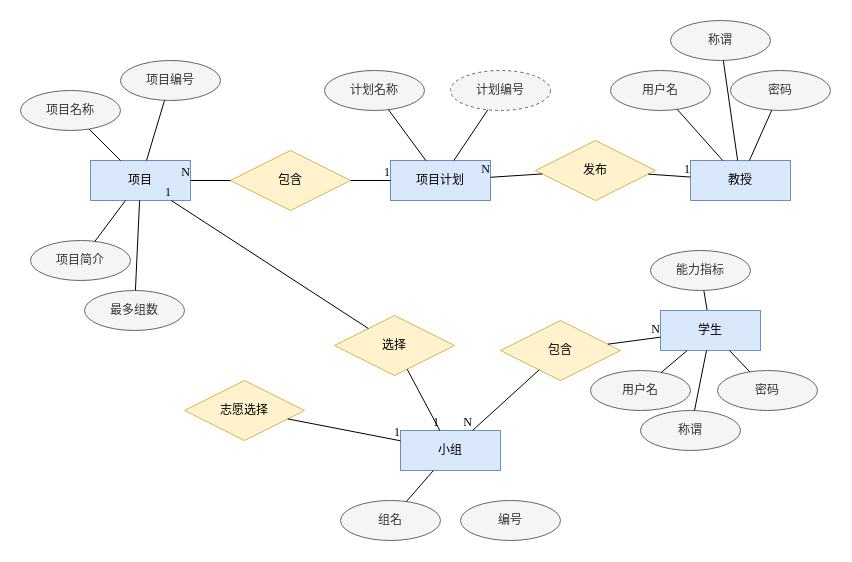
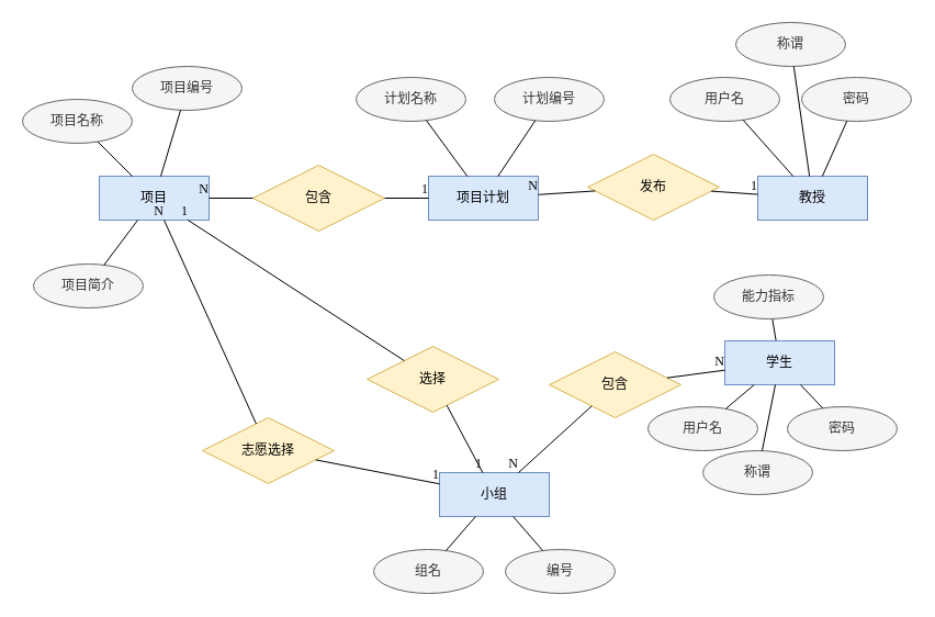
  <mxCell id="0" />
  <mxCell id="1" parent="0" />
  <mxCell id="2" value="项目" style="whiteSpace=wrap;html=1;align=center;fontFamily=&quot;Times New Roman&quot;, SimSun, sans-serif;fillColor=#dae8fc;strokeColor=#6c8ebf;" vertex="1" parent="1"><mxGeometry x="90" y="160" width="100" height="40" as="geometry" /></mxCell>
  <mxCell id="3" value="项目计划" style="whiteSpace=wrap;html=1;align=center;fontFamily=&quot;Times New Roman&quot;, SimSun, sans-serif;fillColor=#dae8fc;strokeColor=#6c8ebf;" vertex="1" parent="1"><mxGeometry x="390" y="160" width="100" height="40" as="geometry" /></mxCell>
  <mxCell id="4" value="教授" style="whiteSpace=wrap;html=1;align=center;fontFamily=&quot;Times New Roman&quot;, SimSun, sans-serif;fillColor=#dae8fc;strokeColor=#6c8ebf;" vertex="1" parent="1"><mxGeometry x="690" y="160" width="100" height="40" as="geometry" /></mxCell>
  <mxCell id="5" value="发布" style="shape=rhombus;perimeter=rhombusPerimeter;whiteSpace=wrap;html=1;align=center;fontFamily=&quot;Times New Roman&quot;, SimSun, sans-serif;fillColor=#fff2cc;strokeColor=#d6b656;" vertex="1" parent="1"><mxGeometry x="535" y="140" width="120" height="60" as="geometry" /></mxCell>
  <mxCell id="6" value="包含" style="shape=rhombus;perimeter=rhombusPerimeter;whiteSpace=wrap;html=1;align=center;fontFamily=&quot;Times New Roman&quot;, SimSun, sans-serif;fillColor=#fff2cc;strokeColor=#d6b656;" vertex="1" parent="1"><mxGeometry x="230" y="150" width="120" height="60" as="geometry" /></mxCell>
- <mxCell id="7" value="最多组数" style="ellipse;whiteSpace=wrap;html=1;align=center;fontFamily=&quot;Times New Roman&quot;, SimSun, sans-serif;fillColor=#f5f5f5;strokeColor=#666666;fontColor=#333333;" vertex="1" parent="1"><mxGeometry x="84" y="290" width="100" height="40" as="geometry" /></mxCell>
  <mxCell id="8" value="项目编号" style="ellipse;whiteSpace=wrap;html=1;align=center;fontFamily=&quot;Times New Roman&quot;, SimSun, sans-serif;fillColor=#f5f5f5;strokeColor=#666666;fontColor=#333333;" vertex="1" parent="1"><mxGeometry x="120" y="60" width="100" height="40" as="geometry" /></mxCell>
  <mxCell id="9" value="项目简介" style="ellipse;whiteSpace=wrap;html=1;align=center;fontFamily=&quot;Times New Roman&quot;, SimSun, sans-serif;fillColor=#f5f5f5;strokeColor=#666666;fontColor=#333333;" vertex="1" parent="1"><mxGeometry x="30" y="240" width="100" height="40" as="geometry" /></mxCell>
  <mxCell id="10" value="项目名称" style="ellipse;whiteSpace=wrap;html=1;align=center;fontFamily=&quot;Times New Roman&quot;, SimSun, sans-serif;fillColor=#f5f5f5;strokeColor=#666666;fontColor=#333333;" vertex="1" parent="1"><mxGeometry x="20" y="90" width="100" height="40" as="geometry" /></mxCell>
  <mxCell id="11" value="" style="endArrow=none;html=1;rounded=0;fontFamily=&quot;Times New Roman&quot;, SimSun, sans-serif;" edge="1" parent="1" source="8" target="2"><mxGeometry relative="1" as="geometry"><mxPoint x="200" y="60" as="sourcePoint" /><mxPoint x="360" y="60" as="targetPoint" /></mxGeometry></mxCell>
  <mxCell id="12" value="" style="endArrow=none;html=1;rounded=0;fontFamily=&quot;Times New Roman&quot;, SimSun, sans-serif;" edge="1" parent="1" source="10" target="2"><mxGeometry relative="1" as="geometry"><mxPoint x="210" y="60" as="sourcePoint" /><mxPoint x="370" y="60" as="targetPoint" /></mxGeometry></mxCell>
  <mxCell id="13" value="" style="endArrow=none;html=1;rounded=0;fontFamily=&quot;Times New Roman&quot;, SimSun, sans-serif;" edge="1" parent="1" source="9" target="2"><mxGeometry relative="1" as="geometry"><mxPoint x="130" y="220" as="sourcePoint" /><mxPoint x="290" y="220" as="targetPoint" /></mxGeometry></mxCell>
- <mxCell id="14" value="" style="endArrow=none;html=1;rounded=0;fontFamily=&quot;Times New Roman&quot;, SimSun, sans-serif;" edge="1" parent="1" source="2" target="7"><mxGeometry relative="1" as="geometry"><mxPoint x="190" y="240" as="sourcePoint" /><mxPoint x="300" y="180" as="targetPoint" /></mxGeometry></mxCell>
  <mxCell id="15" value="" style="endArrow=none;html=1;rounded=0;fontFamily=&quot;Times New Roman&quot;, SimSun, sans-serif;" edge="1" parent="1" source="6" target="2"><mxGeometry relative="1" as="geometry"><mxPoint x="200" y="240" as="sourcePoint" /><mxPoint x="200" y="170" as="targetPoint" /></mxGeometry></mxCell>
  <mxCell id="16" value="N" style="resizable=0;html=1;align=right;verticalAlign=bottom;fontFamily=&quot;Times New Roman&quot;, SimSun, sans-serif;" connectable="0" vertex="1" parent="15"><mxGeometry x="1" relative="1" as="geometry" /></mxCell>
  <mxCell id="17" value="" style="endArrow=none;html=1;rounded=0;fontFamily=&quot;Times New Roman&quot;, SimSun, sans-serif;" edge="1" parent="1" source="6" target="3"><mxGeometry relative="1" as="geometry"><mxPoint x="310" y="250" as="sourcePoint" /><mxPoint x="470" y="250" as="targetPoint" /></mxGeometry></mxCell>
  <mxCell id="18" value="1" style="resizable=0;html=1;align=right;verticalAlign=bottom;fontFamily=&quot;Times New Roman&quot;, SimSun, sans-serif;" connectable="0" vertex="1" parent="17"><mxGeometry x="1" relative="1" as="geometry" /></mxCell>
  <mxCell id="19" value="" style="endArrow=none;html=1;rounded=0;fontFamily=&quot;Times New Roman&quot;, SimSun, sans-serif;" edge="1" parent="1" source="5" target="4"><mxGeometry relative="1" as="geometry"><mxPoint x="360" y="190" as="sourcePoint" /><mxPoint x="660" y="240" as="targetPoint" /></mxGeometry></mxCell>
  <mxCell id="20" value="1" style="resizable=0;html=1;align=right;verticalAlign=bottom;fontFamily=&quot;Times New Roman&quot;, SimSun, sans-serif;" connectable="0" vertex="1" parent="19"><mxGeometry x="1" relative="1" as="geometry" /></mxCell>
  <mxCell id="21" value="" style="endArrow=none;html=1;rounded=0;fontFamily=&quot;Times New Roman&quot;, SimSun, sans-serif;" edge="1" parent="1" source="5" target="3"><mxGeometry relative="1" as="geometry"><mxPoint x="410" y="220" as="sourcePoint" /><mxPoint x="370" y="220" as="targetPoint" /></mxGeometry></mxCell>
  <mxCell id="22" value="N" style="resizable=0;html=1;align=right;verticalAlign=bottom;fontFamily=&quot;Times New Roman&quot;, SimSun, sans-serif;" connectable="0" vertex="1" parent="21"><mxGeometry x="1" relative="1" as="geometry" /></mxCell>
  <mxCell id="23" value="计划名称" style="ellipse;whiteSpace=wrap;html=1;align=center;fontFamily=&quot;Times New Roman&quot;, SimSun, sans-serif;fillColor=#f5f5f5;strokeColor=#666666;fontColor=#333333;" vertex="1" parent="1"><mxGeometry x="324" y="70" width="100" height="40" as="geometry" /></mxCell>
- <mxCell id="24" value="计划编号" style="ellipse;whiteSpace=wrap;html=1;align=center;fontFamily=&quot;Times New Roman&quot;, SimSun, sans-serif;fillColor=#f5f5f5;strokeColor=#666666;fontColor=#333333;dashed=1;" vertex="1" parent="1"><mxGeometry x="450" y="70" width="100" height="40" as="geometry" /></mxCell>
+ <mxCell id="24" value="计划编号" style="ellipse;whiteSpace=wrap;html=1;align=center;fontFamily=&quot;Times New Roman&quot;, SimSun, sans-serif;fillColor=#f5f5f5;strokeColor=#666666;fontColor=#333333;" vertex="1" parent="1"><mxGeometry x="450" y="70" width="100" height="40" as="geometry" /></mxCell>
  <mxCell id="25" value="" style="endArrow=none;html=1;rounded=0;fontFamily=&quot;Times New Roman&quot;, SimSun, sans-serif;" edge="1" parent="1" source="23" target="3"><mxGeometry relative="1" as="geometry"><mxPoint x="400" y="120" as="sourcePoint" /><mxPoint x="560" y="120" as="targetPoint" /></mxGeometry></mxCell>
  <mxCell id="26" value="" style="endArrow=none;html=1;rounded=0;fontFamily=&quot;Times New Roman&quot;, SimSun, sans-serif;" edge="1" parent="1" source="24" target="3"><mxGeometry relative="1" as="geometry"><mxPoint x="425.822" y="109.864" as="sourcePoint" /><mxPoint x="444" y="170" as="targetPoint" /></mxGeometry></mxCell>
  <mxCell id="27" value="用户名" style="ellipse;whiteSpace=wrap;html=1;align=center;fontFamily=&quot;Times New Roman&quot;, SimSun, sans-serif;fillColor=#f5f5f5;strokeColor=#666666;fontColor=#333333;" vertex="1" parent="1"><mxGeometry x="610" y="70" width="100" height="40" as="geometry" /></mxCell>
  <mxCell id="28" value="称谓" style="ellipse;whiteSpace=wrap;html=1;align=center;fontFamily=&quot;Times New Roman&quot;, SimSun, sans-serif;fillColor=#f5f5f5;strokeColor=#666666;fontColor=#333333;" vertex="1" parent="1"><mxGeometry x="670" y="20" width="100" height="40" as="geometry" /></mxCell>
  <mxCell id="29" value="密码" style="ellipse;whiteSpace=wrap;html=1;align=center;fontFamily=&quot;Times New Roman&quot;, SimSun, sans-serif;fillColor=#f5f5f5;strokeColor=#666666;fontColor=#333333;" vertex="1" parent="1"><mxGeometry x="730" y="70" width="100" height="40" as="geometry" /></mxCell>
  <mxCell id="30" value="" style="endArrow=none;html=1;rounded=0;fontFamily=&quot;Times New Roman&quot;, SimSun, sans-serif;" edge="1" parent="1" source="28" target="4"><mxGeometry relative="1" as="geometry"><mxPoint x="550" y="190" as="sourcePoint" /><mxPoint x="710" y="190" as="targetPoint" /></mxGeometry></mxCell>
  <mxCell id="31" value="" style="endArrow=none;html=1;rounded=0;fontFamily=&quot;Times New Roman&quot;, SimSun, sans-serif;" edge="1" parent="1" source="4" target="29"><mxGeometry relative="1" as="geometry"><mxPoint x="550" y="190" as="sourcePoint" /><mxPoint x="710" y="190" as="targetPoint" /></mxGeometry></mxCell>
  <mxCell id="32" value="" style="endArrow=none;html=1;rounded=0;fontFamily=&quot;Times New Roman&quot;, SimSun, sans-serif;" edge="1" parent="1" source="27" target="4"><mxGeometry relative="1" as="geometry"><mxPoint x="732.829" y="69.968" as="sourcePoint" /><mxPoint x="747.143" y="170" as="targetPoint" /></mxGeometry></mxCell>
  <mxCell id="33" value="志愿选择" style="shape=rhombus;perimeter=rhombusPerimeter;whiteSpace=wrap;html=1;align=center;fontFamily=&quot;Times New Roman&quot;, SimSun, sans-serif;fillColor=#fff2cc;strokeColor=#d6b656;" vertex="1" parent="1"><mxGeometry x="184" y="380" width="120" height="60" as="geometry" /></mxCell>
  <mxCell id="34" value="选择" style="shape=rhombus;perimeter=rhombusPerimeter;whiteSpace=wrap;html=1;align=center;fontFamily=&quot;Times New Roman&quot;, SimSun, sans-serif;fillColor=#fff2cc;strokeColor=#d6b656;" vertex="1" parent="1"><mxGeometry x="334" y="315" width="120" height="60" as="geometry" /></mxCell>
  <mxCell id="35" value="小组" style="whiteSpace=wrap;html=1;align=center;fontFamily=&quot;Times New Roman&quot;, SimSun, sans-serif;fillColor=#dae8fc;strokeColor=#6c8ebf;" vertex="1" parent="1"><mxGeometry x="400" y="430" width="100" height="40" as="geometry" /></mxCell>
  <mxCell id="36" value="" style="endArrow=none;html=1;rounded=0;fontFamily=&quot;Times New Roman&quot;, SimSun, sans-serif;" edge="1" parent="1" source="46" target="54"><mxGeometry relative="1" as="geometry"><mxPoint x="450" y="280" as="sourcePoint" /><mxPoint x="610" y="280" as="targetPoint" /></mxGeometry></mxCell>
  <mxCell id="37" value="" style="endArrow=none;html=1;rounded=0;fontFamily=&quot;Times New Roman&quot;, SimSun, sans-serif;" edge="1" parent="1" source="34" target="35"><mxGeometry relative="1" as="geometry"><mxPoint x="300" y="470" as="sourcePoint" /><mxPoint x="370" y="530" as="targetPoint" /></mxGeometry></mxCell>
  <mxCell id="38" value="1" style="resizable=0;html=1;align=right;verticalAlign=bottom;fontFamily=&quot;Times New Roman&quot;, SimSun, sans-serif;" connectable="0" vertex="1" parent="37"><mxGeometry x="1" relative="1" as="geometry" /></mxCell>
  <mxCell id="39" value="" style="endArrow=none;html=1;rounded=0;fontFamily=&quot;Times New Roman&quot;, SimSun, sans-serif;" edge="1" parent="1" source="34" target="2"><mxGeometry relative="1" as="geometry"><mxPoint x="348.102" y="410.949" as="sourcePoint" /><mxPoint x="434" y="435.632" as="targetPoint" /></mxGeometry></mxCell>
  <mxCell id="40" value="1" style="resizable=0;html=1;align=right;verticalAlign=bottom;fontFamily=&quot;Times New Roman&quot;, SimSun, sans-serif;" connectable="0" vertex="1" parent="39"><mxGeometry x="1" relative="1" as="geometry" /></mxCell>
+ <mxCell id="41" value="" style="endArrow=none;html=1;rounded=0;fontFamily=&quot;Times New Roman&quot;, SimSun, sans-serif;" edge="1" parent="1" source="33" target="2"><mxGeometry relative="1" as="geometry"><mxPoint x="240" y="190" as="sourcePoint" /><mxPoint x="200" y="190" as="targetPoint" /></mxGeometry></mxCell>
+ <mxCell id="42" value="N" style="resizable=0;html=1;align=right;verticalAlign=bottom;fontFamily=&quot;Times New Roman&quot;, SimSun, sans-serif;" connectable="0" vertex="1" parent="41"><mxGeometry x="1" relative="1" as="geometry" /></mxCell>
  <mxCell id="43" value="" style="endArrow=none;html=1;rounded=0;fontFamily=&quot;Times New Roman&quot;, SimSun, sans-serif;" edge="1" parent="1" source="33" target="35"><mxGeometry relative="1" as="geometry"><mxPoint x="320" y="310" as="sourcePoint" /><mxPoint x="480" y="310" as="targetPoint" /></mxGeometry></mxCell>
  <mxCell id="44" value="1" style="resizable=0;html=1;align=right;verticalAlign=bottom;fontFamily=&quot;Times New Roman&quot;, SimSun, sans-serif;" connectable="0" vertex="1" parent="43"><mxGeometry x="1" relative="1" as="geometry" /></mxCell>
  <mxCell id="45" value="包含" style="shape=rhombus;perimeter=rhombusPerimeter;whiteSpace=wrap;html=1;align=center;fontFamily=&quot;Times New Roman&quot;, SimSun, sans-serif;fillColor=#fff2cc;strokeColor=#d6b656;" vertex="1" parent="1"><mxGeometry x="500" y="320" width="120" height="60" as="geometry" /></mxCell>
  <mxCell id="46" value="学生" style="whiteSpace=wrap;html=1;align=center;fontFamily=&quot;Times New Roman&quot;, SimSun, sans-serif;fillColor=#dae8fc;strokeColor=#6c8ebf;" vertex="1" parent="1"><mxGeometry x="660" y="310" width="100" height="40" as="geometry" /></mxCell>
  <mxCell id="47" value="" style="endArrow=none;html=1;rounded=0;fontFamily=&quot;Times New Roman&quot;, SimSun, sans-serif;" edge="1" parent="1" source="45" target="35"><mxGeometry relative="1" as="geometry"><mxPoint x="510" y="390" as="sourcePoint" /><mxPoint x="670" y="390" as="targetPoint" /></mxGeometry></mxCell>
  <mxCell id="48" value="N" style="resizable=0;html=1;align=right;verticalAlign=bottom;fontFamily=&quot;Times New Roman&quot;, SimSun, sans-serif;" connectable="0" vertex="1" parent="47"><mxGeometry x="1" relative="1" as="geometry" /></mxCell>
  <mxCell id="49" value="" style="endArrow=none;html=1;rounded=0;fontFamily=&quot;Times New Roman&quot;, SimSun, sans-serif;" edge="1" parent="1" source="45" target="46"><mxGeometry relative="1" as="geometry"><mxPoint x="660" y="330" as="sourcePoint" /><mxPoint x="510" y="456.875" as="targetPoint" /></mxGeometry></mxCell>
  <mxCell id="50" value="N" style="resizable=0;html=1;align=right;verticalAlign=bottom;fontFamily=&quot;Times New Roman&quot;, SimSun, sans-serif;" connectable="0" vertex="1" parent="49"><mxGeometry x="1" relative="1" as="geometry" /></mxCell>
  <mxCell id="51" value="用户名" style="ellipse;whiteSpace=wrap;html=1;align=center;fontFamily=&quot;Times New Roman&quot;, SimSun, sans-serif;fillColor=#f5f5f5;strokeColor=#666666;fontColor=#333333;" vertex="1" parent="1"><mxGeometry x="590" y="370" width="100" height="40" as="geometry" /></mxCell>
  <mxCell id="52" value="称谓" style="ellipse;whiteSpace=wrap;html=1;align=center;fontFamily=&quot;Times New Roman&quot;, SimSun, sans-serif;fillColor=#f5f5f5;strokeColor=#666666;fontColor=#333333;" vertex="1" parent="1"><mxGeometry x="640" y="410" width="100" height="40" as="geometry" /></mxCell>
  <mxCell id="53" value="密码" style="ellipse;whiteSpace=wrap;html=1;align=center;fontFamily=&quot;Times New Roman&quot;, SimSun, sans-serif;fillColor=#f5f5f5;strokeColor=#666666;fontColor=#333333;" vertex="1" parent="1"><mxGeometry x="717" y="370" width="100" height="40" as="geometry" /></mxCell>
  <mxCell id="54" value="能力指标" style="ellipse;whiteSpace=wrap;html=1;align=center;fontFamily=&quot;Times New Roman&quot;, SimSun, sans-serif;fillColor=#f5f5f5;strokeColor=#666666;fontColor=#333333;" vertex="1" parent="1"><mxGeometry x="650" y="250" width="100" height="40" as="geometry" /></mxCell>
  <mxCell id="55" value="" style="endArrow=none;html=1;rounded=0;fontFamily=&quot;Times New Roman&quot;, SimSun, sans-serif;" edge="1" parent="1" source="51" target="46"><mxGeometry relative="1" as="geometry"><mxPoint x="723.333" y="320" as="sourcePoint" /><mxPoint x="710" y="330" as="targetPoint" /></mxGeometry></mxCell>
  <mxCell id="56" value="" style="endArrow=none;html=1;rounded=0;fontFamily=&quot;Times New Roman&quot;, SimSun, sans-serif;" edge="1" parent="1" source="52" target="46"><mxGeometry relative="1" as="geometry"><mxPoint x="685.669" y="381.007" as="sourcePoint" /><mxPoint x="703.333" y="360" as="targetPoint" /></mxGeometry></mxCell>
  <mxCell id="57" value="" style="endArrow=none;html=1;rounded=0;fontFamily=&quot;Times New Roman&quot;, SimSun, sans-serif;" edge="1" parent="1" source="53" target="46"><mxGeometry relative="1" as="geometry"><mxPoint x="720" y="420" as="sourcePoint" /><mxPoint x="720" y="360" as="targetPoint" /></mxGeometry></mxCell>
  <mxCell id="58" value="组名" style="ellipse;whiteSpace=wrap;html=1;align=center;fontFamily=&quot;Times New Roman&quot;, SimSun, sans-serif;fillColor=#f5f5f5;strokeColor=#666666;fontColor=#333333;" vertex="1" parent="1"><mxGeometry x="340" y="500" width="100" height="40" as="geometry" /></mxCell>
  <mxCell id="59" value="编号" style="ellipse;whiteSpace=wrap;html=1;align=center;fontFamily=&quot;Times New Roman&quot;, SimSun, sans-serif;fillColor=#f5f5f5;strokeColor=#666666;fontColor=#333333;" vertex="1" parent="1"><mxGeometry x="460" y="500" width="100" height="40" as="geometry" /></mxCell>
  <mxCell id="60" value="" style="endArrow=none;html=1;rounded=0;fontFamily=&quot;Times New Roman&quot;, SimSun, sans-serif;" edge="1" parent="1" source="58" target="35"><mxGeometry relative="1" as="geometry"><mxPoint x="450" y="490" as="sourcePoint" /><mxPoint x="610" y="490" as="targetPoint" /></mxGeometry></mxCell>
+ <mxCell id="61" value="" style="endArrow=none;html=1;rounded=0;fontFamily=&quot;Times New Roman&quot;, SimSun, sans-serif;" edge="1" parent="1" source="59" target="35"><mxGeometry relative="1" as="geometry"><mxPoint x="412.711" y="530.657" as="sourcePoint" /><mxPoint x="446.667" y="480" as="targetPoint" /></mxGeometry></mxCell>
